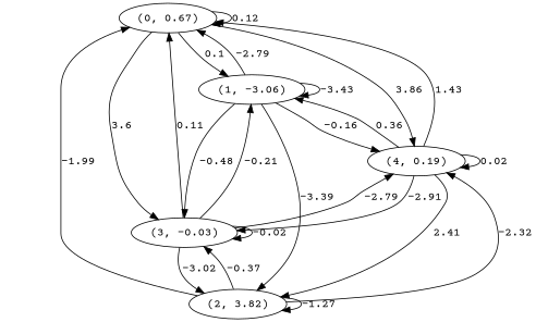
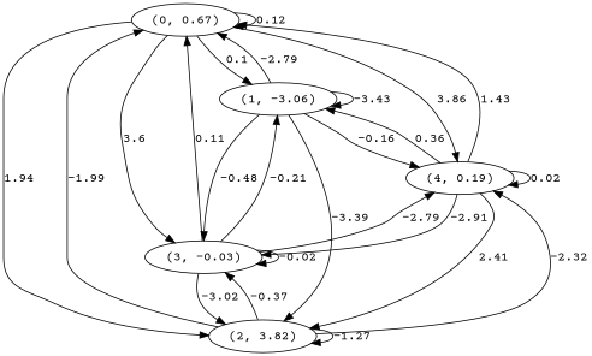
  digraph {
    fontname="Courier Prime"
    node [fontname="Courier Prime"]
    edge [fontname="Courier Prime"]
    n1 [label="(0, 0.67)"]
    n2 [label="(1, -3.06)"]
    n3 [label="(2, 3.82)"]
    n4 [label="(3, -0.03)"]
    n5 [label="(4, 0.19)"]
    n1 -> n1 [label=0.12]
    n1 -> n2 [label=0.1]
+   n1 -> n3 [label=1.94]
    n1 -> n4 [label=3.6]
    n1 -> n5 [label=3.86]
    n2 -> n1 [label=-2.79]
    n2 -> n2 [label=-3.43]
    n2 -> n3 [label=-3.39]
    n2 -> n4 [label=-0.48]
    n2 -> n5 [label=-0.16]
    n3 -> n1 [label=-1.99]
    n3 -> n3 [label=-1.27]
    n3 -> n4 [label=-0.37]
    n3 -> n5 [label=-2.32]
    n4 -> n1 [label=0.11]
    n4 -> n2 [label=-0.21]
    n4 -> n3 [label=-3.02]
    n4 -> n4 [label=-0.02]
    n4 -> n5 [label=-2.79]
    n5 -> n1 [label=1.43]
    n5 -> n2 [label=0.36]
    n5 -> n3 [label=2.41]
    n5 -> n4 [label=-2.91]
    n5 -> n5 [label=0.02]
  }
